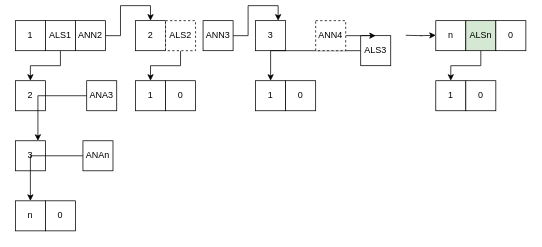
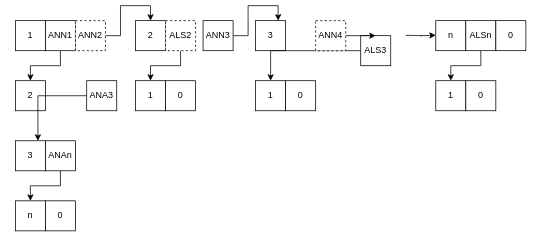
  <mxCell id="0" />
  <mxCell id="1" parent="0" />
  <mxCell id="2" value="1" style="rounded=0;whiteSpace=wrap;html=1;" vertex="1" parent="1"><mxGeometry x="20" y="20" width="40" height="40" as="geometry" /></mxCell>
  <mxCell id="3" style="edgeStyle=orthogonalEdgeStyle;rounded=0;orthogonalLoop=1;jettySize=auto;html=1;" edge="1" parent="1" source="4" target="21"><mxGeometry relative="1" as="geometry" /></mxCell>
- <mxCell id="4" value="ALS1" style="rounded=0;whiteSpace=wrap;html=1;" vertex="1" parent="1"><mxGeometry x="60" y="20" width="40" height="40" as="geometry" /></mxCell>
+ <mxCell id="4" value="ANN1" style="rounded=0;whiteSpace=wrap;html=1;" vertex="1" parent="1"><mxGeometry x="60" y="20" width="40" height="40" as="geometry" /></mxCell>
  <mxCell id="5" style="edgeStyle=orthogonalEdgeStyle;rounded=0;orthogonalLoop=1;jettySize=auto;html=1;entryX=0.5;entryY=0;entryDx=0;entryDy=0;" edge="1" parent="1" source="6" target="7"><mxGeometry relative="1" as="geometry" /></mxCell>
- <mxCell id="6" value="ANN2" style="rounded=0;whiteSpace=wrap;html=1;" vertex="1" parent="1"><mxGeometry x="100" y="20" width="40" height="40" as="geometry" /></mxCell>
+ <mxCell id="6" value="ANN2" style="rounded=0;whiteSpace=wrap;html=1;dashed=1;" vertex="1" parent="1"><mxGeometry x="100" y="20" width="40" height="40" as="geometry" /></mxCell>
  <mxCell id="7" value="2" style="rounded=0;whiteSpace=wrap;html=1;" vertex="1" parent="1"><mxGeometry x="180" y="20" width="40" height="40" as="geometry" /></mxCell>
  <mxCell id="8" style="edgeStyle=orthogonalEdgeStyle;rounded=0;orthogonalLoop=1;jettySize=auto;html=1;entryX=0.5;entryY=0;entryDx=0;entryDy=0;" edge="1" parent="1" source="9" target="29"><mxGeometry relative="1" as="geometry" /></mxCell>
  <mxCell id="9" value="ALS2" style="rounded=0;whiteSpace=wrap;html=1;dashed=1;" vertex="1" parent="1"><mxGeometry x="220" y="20" width="40" height="40" as="geometry" /></mxCell>
  <mxCell id="10" style="edgeStyle=orthogonalEdgeStyle;rounded=0;orthogonalLoop=1;jettySize=auto;html=1;entryX=0.75;entryY=0;entryDx=0;entryDy=0;" edge="1" parent="1" source="11" target="12"><mxGeometry relative="1" as="geometry" /></mxCell>
  <mxCell id="11" value="ANN3" style="rounded=0;whiteSpace=wrap;html=1;" vertex="1" parent="1"><mxGeometry x="270" y="20" width="40" height="40" as="geometry" /></mxCell>
  <mxCell id="12" value="3" style="rounded=0;whiteSpace=wrap;html=1;" vertex="1" parent="1"><mxGeometry x="340" y="20" width="40" height="40" as="geometry" /></mxCell>
  <mxCell id="13" style="edgeStyle=orthogonalEdgeStyle;rounded=0;orthogonalLoop=1;jettySize=auto;html=1;entryX=0.5;entryY=0;entryDx=0;entryDy=0;" edge="1" parent="1" source="14" target="31"><mxGeometry relative="1" as="geometry" /></mxCell>
  <mxCell id="14" value="ALS3" style="rounded=0;whiteSpace=wrap;html=1;" vertex="1" parent="1"><mxGeometry x="480" y="40" width="40" height="40" as="geometry" /></mxCell>
  <mxCell id="15" style="edgeStyle=orthogonalEdgeStyle;rounded=0;orthogonalLoop=1;jettySize=auto;html=1;" edge="1" parent="1" source="16"><mxGeometry relative="1" as="geometry"><mxPoint x="500" y="40" as="targetPoint" /></mxGeometry></mxCell>
  <mxCell id="16" value="ANN4" style="rounded=0;whiteSpace=wrap;html=1;dashed=1;" vertex="1" parent="1"><mxGeometry x="420" y="20" width="40" height="40" as="geometry" /></mxCell>
  <mxCell id="17" value="n" style="rounded=0;whiteSpace=wrap;html=1;" vertex="1" parent="1"><mxGeometry x="580" y="20" width="40" height="40" as="geometry" /></mxCell>
  <mxCell id="18" style="edgeStyle=orthogonalEdgeStyle;rounded=0;orthogonalLoop=1;jettySize=auto;html=1;entryX=0.5;entryY=0;entryDx=0;entryDy=0;" edge="1" parent="1" source="19" target="33"><mxGeometry relative="1" as="geometry" /></mxCell>
- <mxCell id="19" value="ALSn" style="rounded=0;whiteSpace=wrap;html=1;fillColor=#d5e8d4;" vertex="1" parent="1"><mxGeometry x="620" y="20" width="40" height="40" as="geometry" /></mxCell>
+ <mxCell id="19" value="ALSn" style="rounded=0;whiteSpace=wrap;html=1;" vertex="1" parent="1"><mxGeometry x="620" y="20" width="40" height="40" as="geometry" /></mxCell>
  <mxCell id="20" value="0" style="rounded=0;whiteSpace=wrap;html=1;" vertex="1" parent="1"><mxGeometry x="660" y="20" width="40" height="40" as="geometry" /></mxCell>
  <mxCell id="21" value="2" style="rounded=0;whiteSpace=wrap;html=1;" vertex="1" parent="1"><mxGeometry x="20" y="100" width="40" height="40" as="geometry" /></mxCell>
  <mxCell id="22" style="edgeStyle=orthogonalEdgeStyle;rounded=0;orthogonalLoop=1;jettySize=auto;html=1;entryX=0.75;entryY=0;entryDx=0;entryDy=0;" edge="1" parent="1" source="23" target="24"><mxGeometry relative="1" as="geometry" /></mxCell>
  <mxCell id="23" value="ANA3" style="rounded=0;whiteSpace=wrap;html=1;" vertex="1" parent="1"><mxGeometry x="115" y="100" width="40" height="40" as="geometry" /></mxCell>
  <mxCell id="24" value="3" style="rounded=0;whiteSpace=wrap;html=1;" vertex="1" parent="1"><mxGeometry x="20" y="180" width="40" height="40" as="geometry" /></mxCell>
  <mxCell id="25" style="edgeStyle=orthogonalEdgeStyle;rounded=0;orthogonalLoop=1;jettySize=auto;html=1;entryX=0.5;entryY=0;entryDx=0;entryDy=0;" edge="1" parent="1" source="26" target="27"><mxGeometry relative="1" as="geometry" /></mxCell>
- <mxCell id="26" value="ANAn" style="rounded=0;whiteSpace=wrap;html=1;" vertex="1" parent="1"><mxGeometry x="110" y="180" width="40" height="40" as="geometry" /></mxCell>
+ <mxCell id="26" value="ANAn" style="rounded=0;whiteSpace=wrap;html=1;" vertex="1" parent="1"><mxGeometry x="60" y="180" width="40" height="40" as="geometry" /></mxCell>
  <mxCell id="27" value="n" style="rounded=0;whiteSpace=wrap;html=1;" vertex="1" parent="1"><mxGeometry x="20" y="260" width="40" height="40" as="geometry" /></mxCell>
  <mxCell id="28" value="0" style="rounded=0;whiteSpace=wrap;html=1;" vertex="1" parent="1"><mxGeometry x="60" y="260" width="40" height="40" as="geometry" /></mxCell>
  <mxCell id="29" value="1" style="rounded=0;whiteSpace=wrap;html=1;" vertex="1" parent="1"><mxGeometry x="180" y="100" width="40" height="40" as="geometry" /></mxCell>
  <mxCell id="30" value="0" style="rounded=0;whiteSpace=wrap;html=1;" vertex="1" parent="1"><mxGeometry x="220" y="100" width="40" height="40" as="geometry" /></mxCell>
  <mxCell id="31" value="1" style="rounded=0;whiteSpace=wrap;html=1;" vertex="1" parent="1"><mxGeometry x="340" y="100" width="40" height="40" as="geometry" /></mxCell>
  <mxCell id="32" value="0" style="rounded=0;whiteSpace=wrap;html=1;" vertex="1" parent="1"><mxGeometry x="380" y="100" width="40" height="40" as="geometry" /></mxCell>
  <mxCell id="33" value="1" style="rounded=0;whiteSpace=wrap;html=1;" vertex="1" parent="1"><mxGeometry x="580" y="100" width="40" height="40" as="geometry" /></mxCell>
  <mxCell id="34" value="0" style="rounded=0;whiteSpace=wrap;html=1;" vertex="1" parent="1"><mxGeometry x="620" y="100" width="40" height="40" as="geometry" /></mxCell>
  <mxCell id="35" style="edgeStyle=orthogonalEdgeStyle;rounded=0;orthogonalLoop=1;jettySize=auto;html=1;" edge="1" parent="1"><mxGeometry relative="1" as="geometry"><mxPoint x="580" y="39.5" as="targetPoint" /><mxPoint x="540" y="39.5" as="sourcePoint" /></mxGeometry></mxCell>
